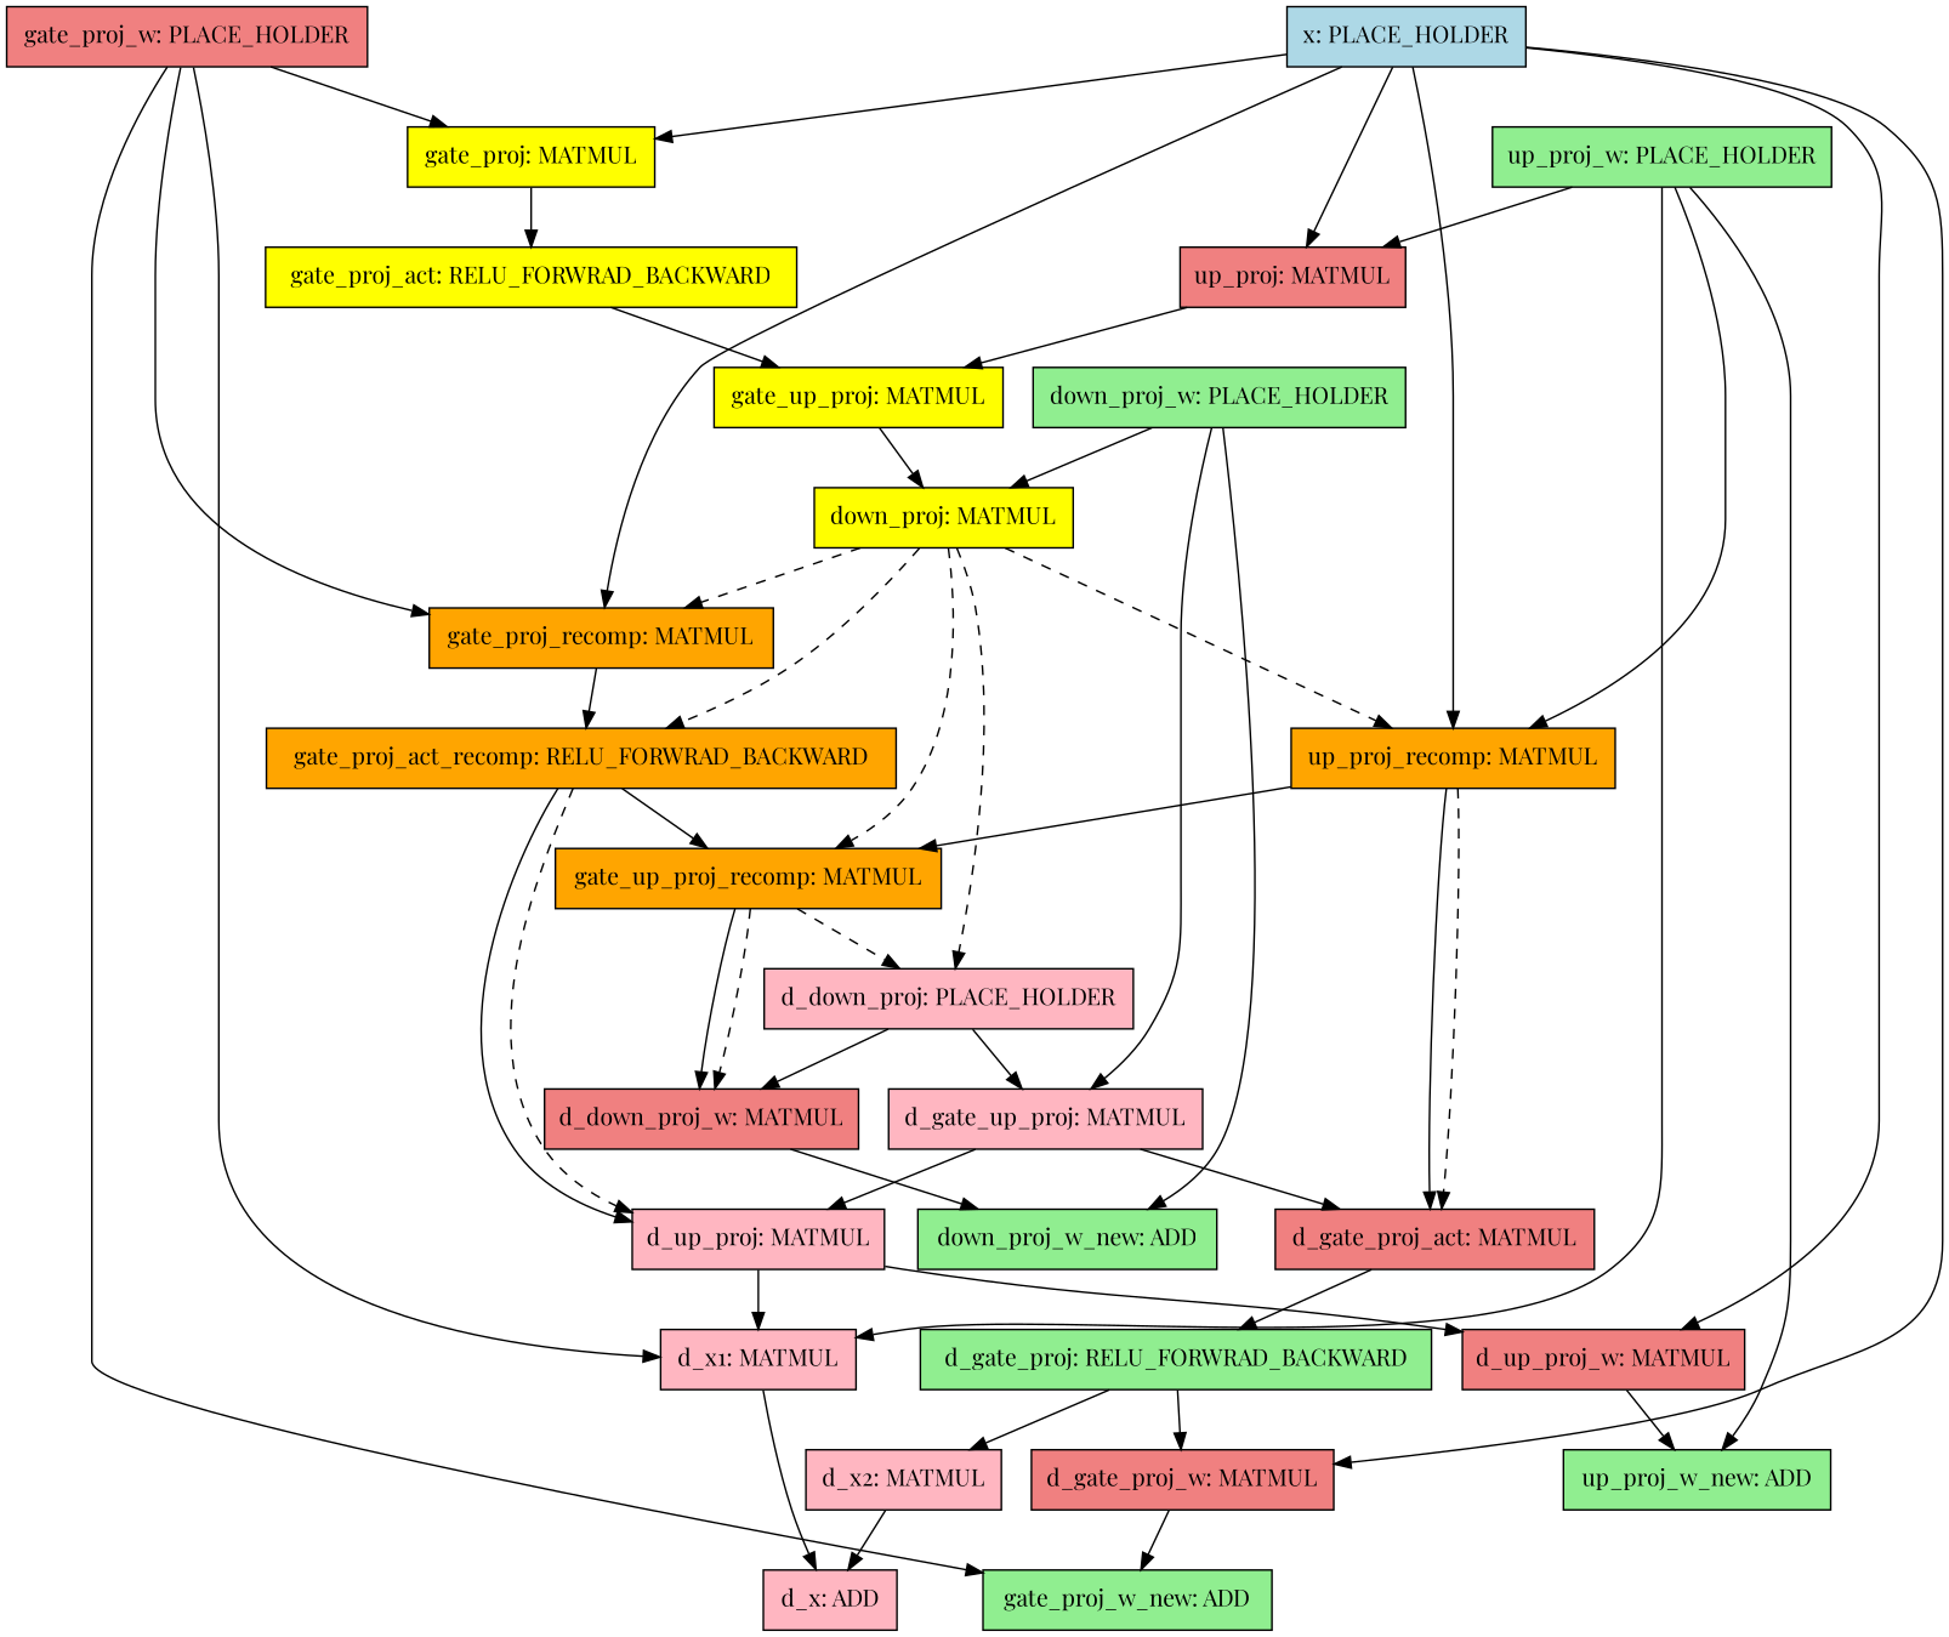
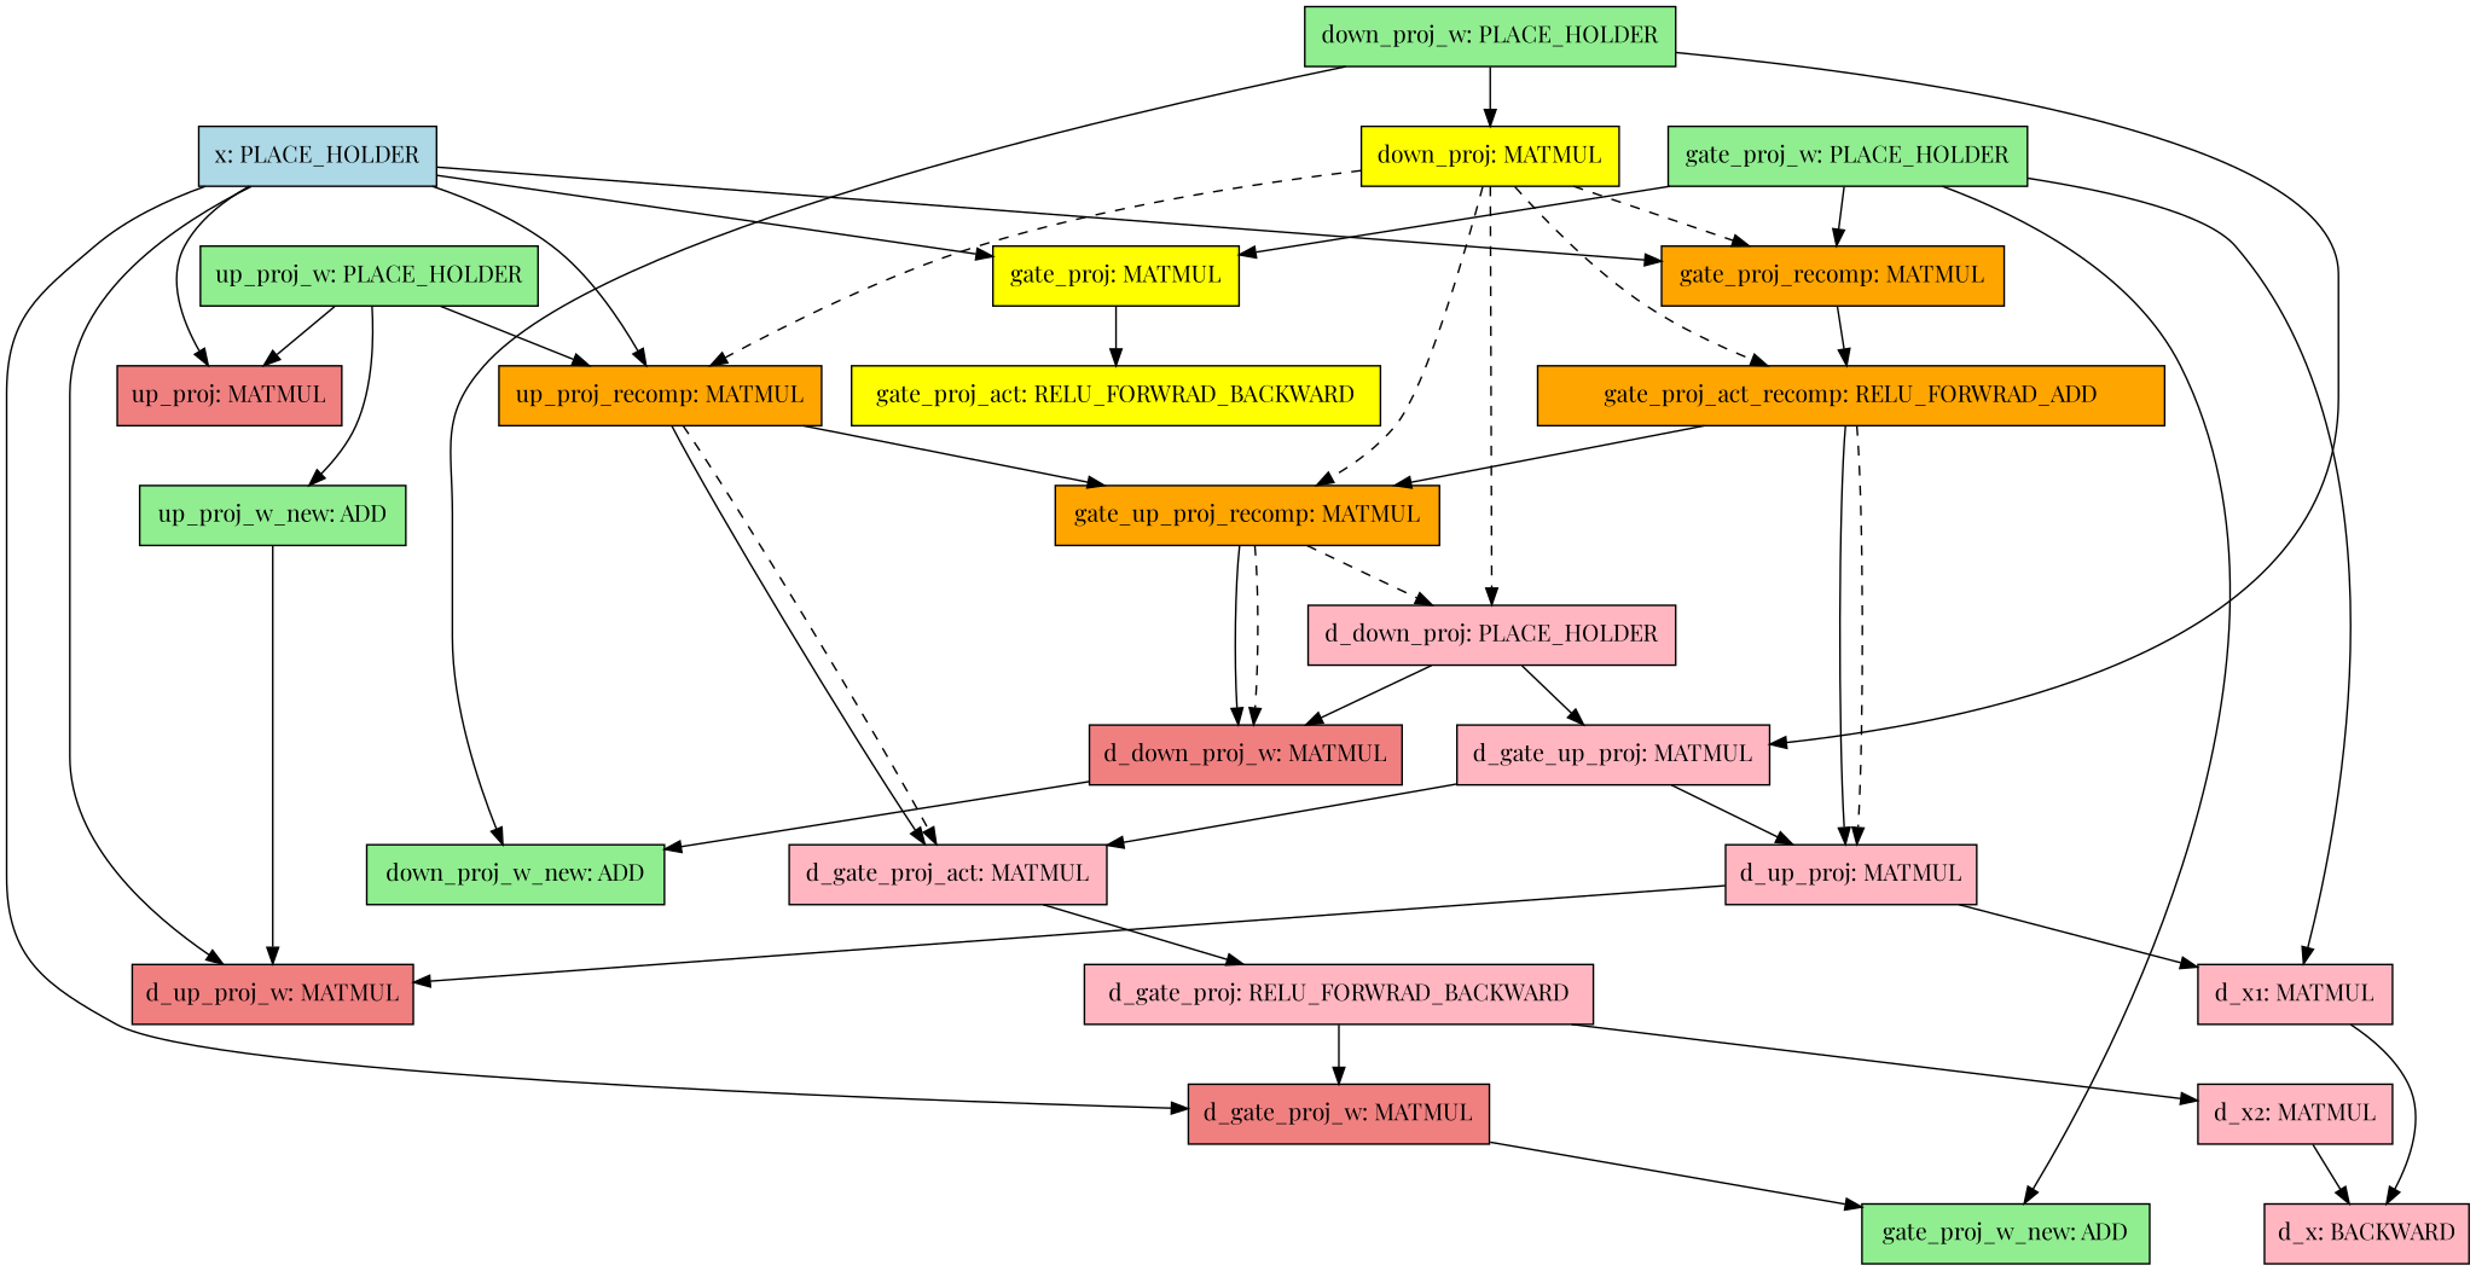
  digraph {
    fontname="Playfair Display"
    node [fillcolor=lightpink fontname="Playfair Display" shape=rect style=filled]
    edge [fontname="Playfair Display" style=solid]
    n1 [fillcolor=lightblue height=0.5 label="x: PLACE_HOLDER" width=1.9861]
    n2 [fillcolor=yellow height=0.5 label="gate_proj: MATMUL" width=2.0556]
    n3 [fillcolor=lightcoral height=0.5 label="up_proj: MATMUL" width=1.875]
    n4 [fillcolor=orange height=0.5 label="gate_proj_recomp: MATMUL" width=2.8611]
    n5 [fillcolor=orange height=0.5 label="up_proj_recomp: MATMUL" width=2.6944]
    n6 [fillcolor=lightcoral height=0.5 label="d_up_proj_w: MATMUL" width=2.3333]
    n7 [fillcolor=lightcoral height=0.5 label="d_gate_proj_w: MATMUL" width=2.5139]
    n8 [fillcolor=yellow height=0.5 label="gate_proj_act: RELU_FORWRAD_BACKWARD" width=4.4167]
-   n9 [fillcolor=yellow height=0.5 label="gate_up_proj: MATMUL" width=2.4028]
-   n10 [fillcolor=orange height=0.5 label="gate_proj_act_recomp: RELU_FORWRAD_BACKWARD" width=5.2361]
+   n10 [fillcolor=orange height=0.5 label="gate_proj_act_recomp: RELU_FORWRAD_ADD" width=5.2361]
    n11 [fillcolor=orange height=0.5 label="gate_up_proj_recomp: MATMUL" width=3.2083]
-   n12 [fillcolor=lightcoral height=0.5 label="d_gate_proj_act: MATMUL" width=2.6528]
+   n12 [height=0.5 label="d_gate_proj_act: MATMUL" width=2.6528]
    n13 [fillcolor=lightgreen height=0.5 label="up_proj_w_new: ADD" width=2.2222]
    n14 [fillcolor=lightgreen height=0.5 label="gate_proj_w_new: ADD" width=2.4028]
    n15 [fillcolor=yellow height=0.5 label="down_proj: MATMUL" width=2.1528]
    n16 [height=0.5 label="d_up_proj: MATMUL" width=2.0972]
    n17 [height=0.5 label="d_down_proj: PLACE_HOLDER" width=3.0694]
    n18 [fillcolor=lightcoral height=0.5 label="d_down_proj_w: MATMUL" width=2.6111]
-   n19 [fillcolor=lightgreen height=0.5 label="d_gate_proj: RELU_FORWRAD_BACKWARD" width=4.25]
-   n20 [fillcolor=lightcoral height=0.5 label="gate_proj_w: PLACE_HOLDER" width=3]
+   n19 [height=0.5 label="d_gate_proj: RELU_FORWRAD_BACKWARD" width=4.25]
+   n20 [fillcolor=lightgreen height=0.5 label="gate_proj_w: PLACE_HOLDER" width=3]
    n21 [height=0.5 label="d_x1: MATMUL" width=1.625]
    n22 [height=0.5 label="d_x2: MATMUL" width=1.625]
-   n23 [height=0.5 label="d_x: ADD" width=1.1111]
+   n23 [height=0.5 label="d_x: BACKWARD" width=1.1111]
    n24 [fillcolor=lightgreen height=0.5 label="up_proj_w: PLACE_HOLDER" width=2.8194]
    n25 [height=0.5 label="d_gate_up_proj: MATMUL" width=2.6111]
    n26 [fillcolor=lightgreen height=0.5 label="down_proj_w: PLACE_HOLDER" width=3.0972]
    n27 [fillcolor=lightgreen height=0.5 label="down_proj_w_new: ADD" width=2.4861]
    n1 -> n2
    n1 -> n3
    n1 -> n4
    n1 -> n5
    n1 -> n6
    n1 -> n7
    n2 -> n8
-   n3 -> n9
    n4 -> n10
    n5 -> n11
    n5 -> n12
    n5 -> n12 [style=dashed]
-   n6 -> n13
+   n13 -> n6
    n7 -> n14
-   n8 -> n9
-   n9 -> n15
    n10 -> n11
    n10 -> n16
    n10 -> n16 [style=dashed]
    n11 -> n17 [style=dashed]
    n11 -> n18
    n11 -> n18 [style=dashed]
    n12 -> n19
    n15 -> n4 [style=dashed]
    n15 -> n5 [style=dashed]
    n15 -> n10 [style=dashed]
    n15 -> n11 [style=dashed]
    n15 -> n17 [style=dashed]
    n16 -> n6
    n16 -> n21
    n17 -> n18
    n17 -> n25
    n18 -> n27
    n19 -> n7
    n19 -> n22
    n20 -> n2
    n20 -> n4
    n20 -> n14
    n20 -> n21
    n21 -> n23
    n22 -> n23
    n24 -> n3
    n24 -> n5
    n24 -> n13
-   n24 -> n21
    n25 -> n12
    n25 -> n16
    n26 -> n15
    n26 -> n25
    n26 -> n27
  }
